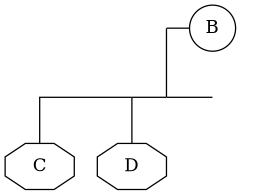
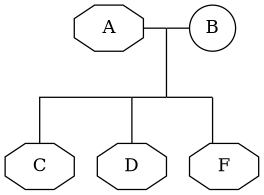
  graph {
    splines=ortho
    node [shape=point]
    1 [style=invis width=0]
    2 [style=invis width=0]
    3 [style=invis width=0]
    0 [style=invis width=0]
    B [shape=circle]
+   A [shape=octagon]
    C [shape=octagon]
    D [shape=octagon]
+   F [shape=octagon]
    subgraph sub_1 {
      rank=same
      1
      2
      3
    }
    subgraph sub_2 {
      rank=same
      0
      B
+     A
    }
    1 -- 2
    1 -- C
    1 -- D
    2 -- 3
+   3 -- F
    0 -- 2
    0 -- B
+   A -- 0
  }
